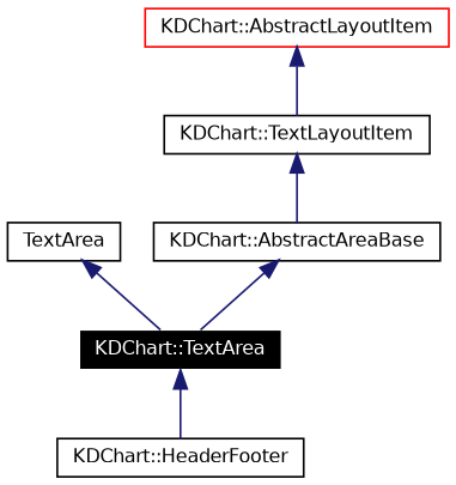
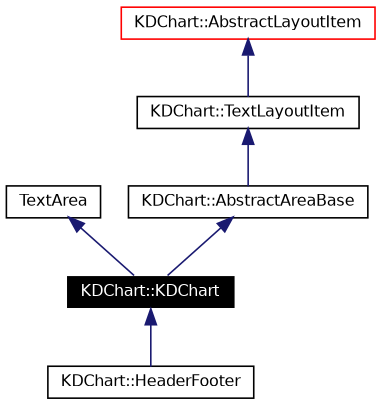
  digraph {
    node [color=black fontname=Helvetica fontsize=10 shape=record]
    edge [color=midnightblue dir=back fontname=Helvetica fontsize=10 labelfontname=Helvetica labelfontsize=10 style=solid]
-   n1 [color=white fillcolor=black fontcolor=white height=0.2 label="KDChart::TextArea" style=filled width=0.4]
+   n1 [color=white fillcolor=black fontcolor=white height=0.2 label="KDChart::KDChart" style=filled width=0.4]
    n2 [height=0.2 label="KDChart::HeaderFooter" width=0.4]
    n3 [height=0.2 label=TextArea width=0.4]
    n4 [height=0.2 label="KDChart::AbstractAreaBase" width=0.4]
    n5 [height=0.2 label="KDChart::TextLayoutItem" width=0.4]
    n6 [color=red height=0.2 label="KDChart::AbstractLayoutItem" width=0.4]
    n1 -> n2
    n3 -> n1
    n4 -> n1
    n5 -> n4
    n6 -> n5
  }
